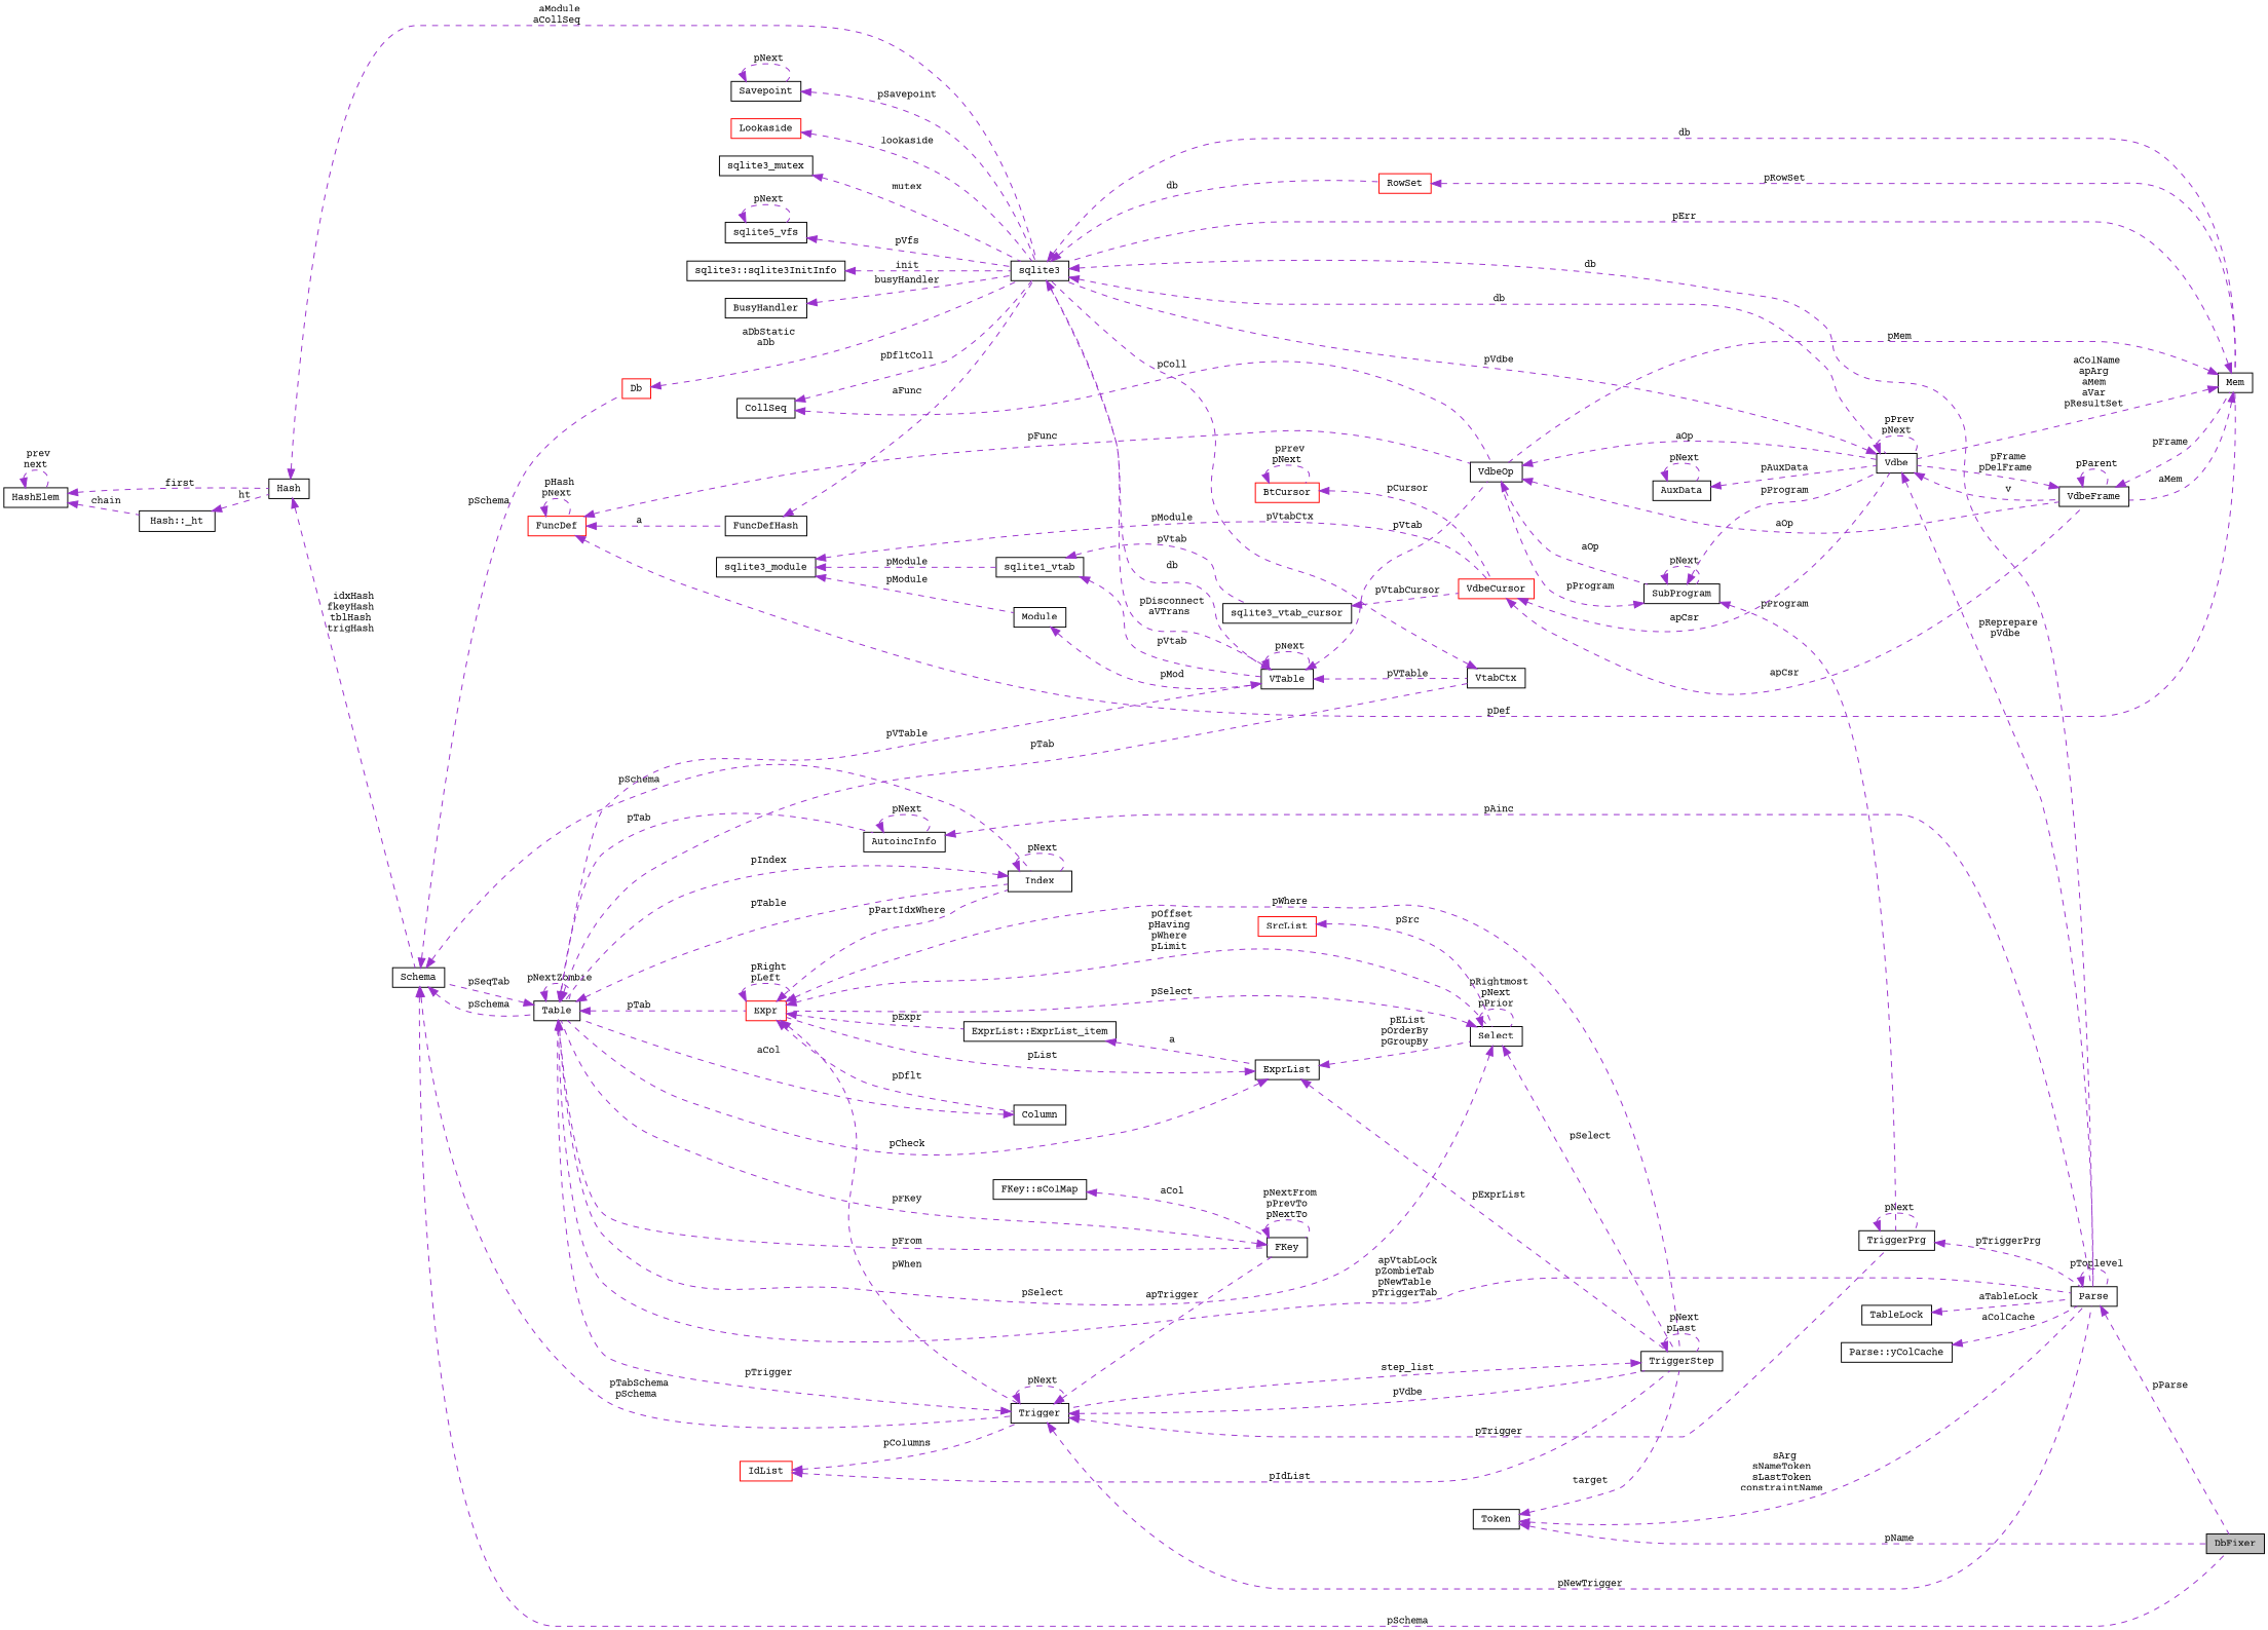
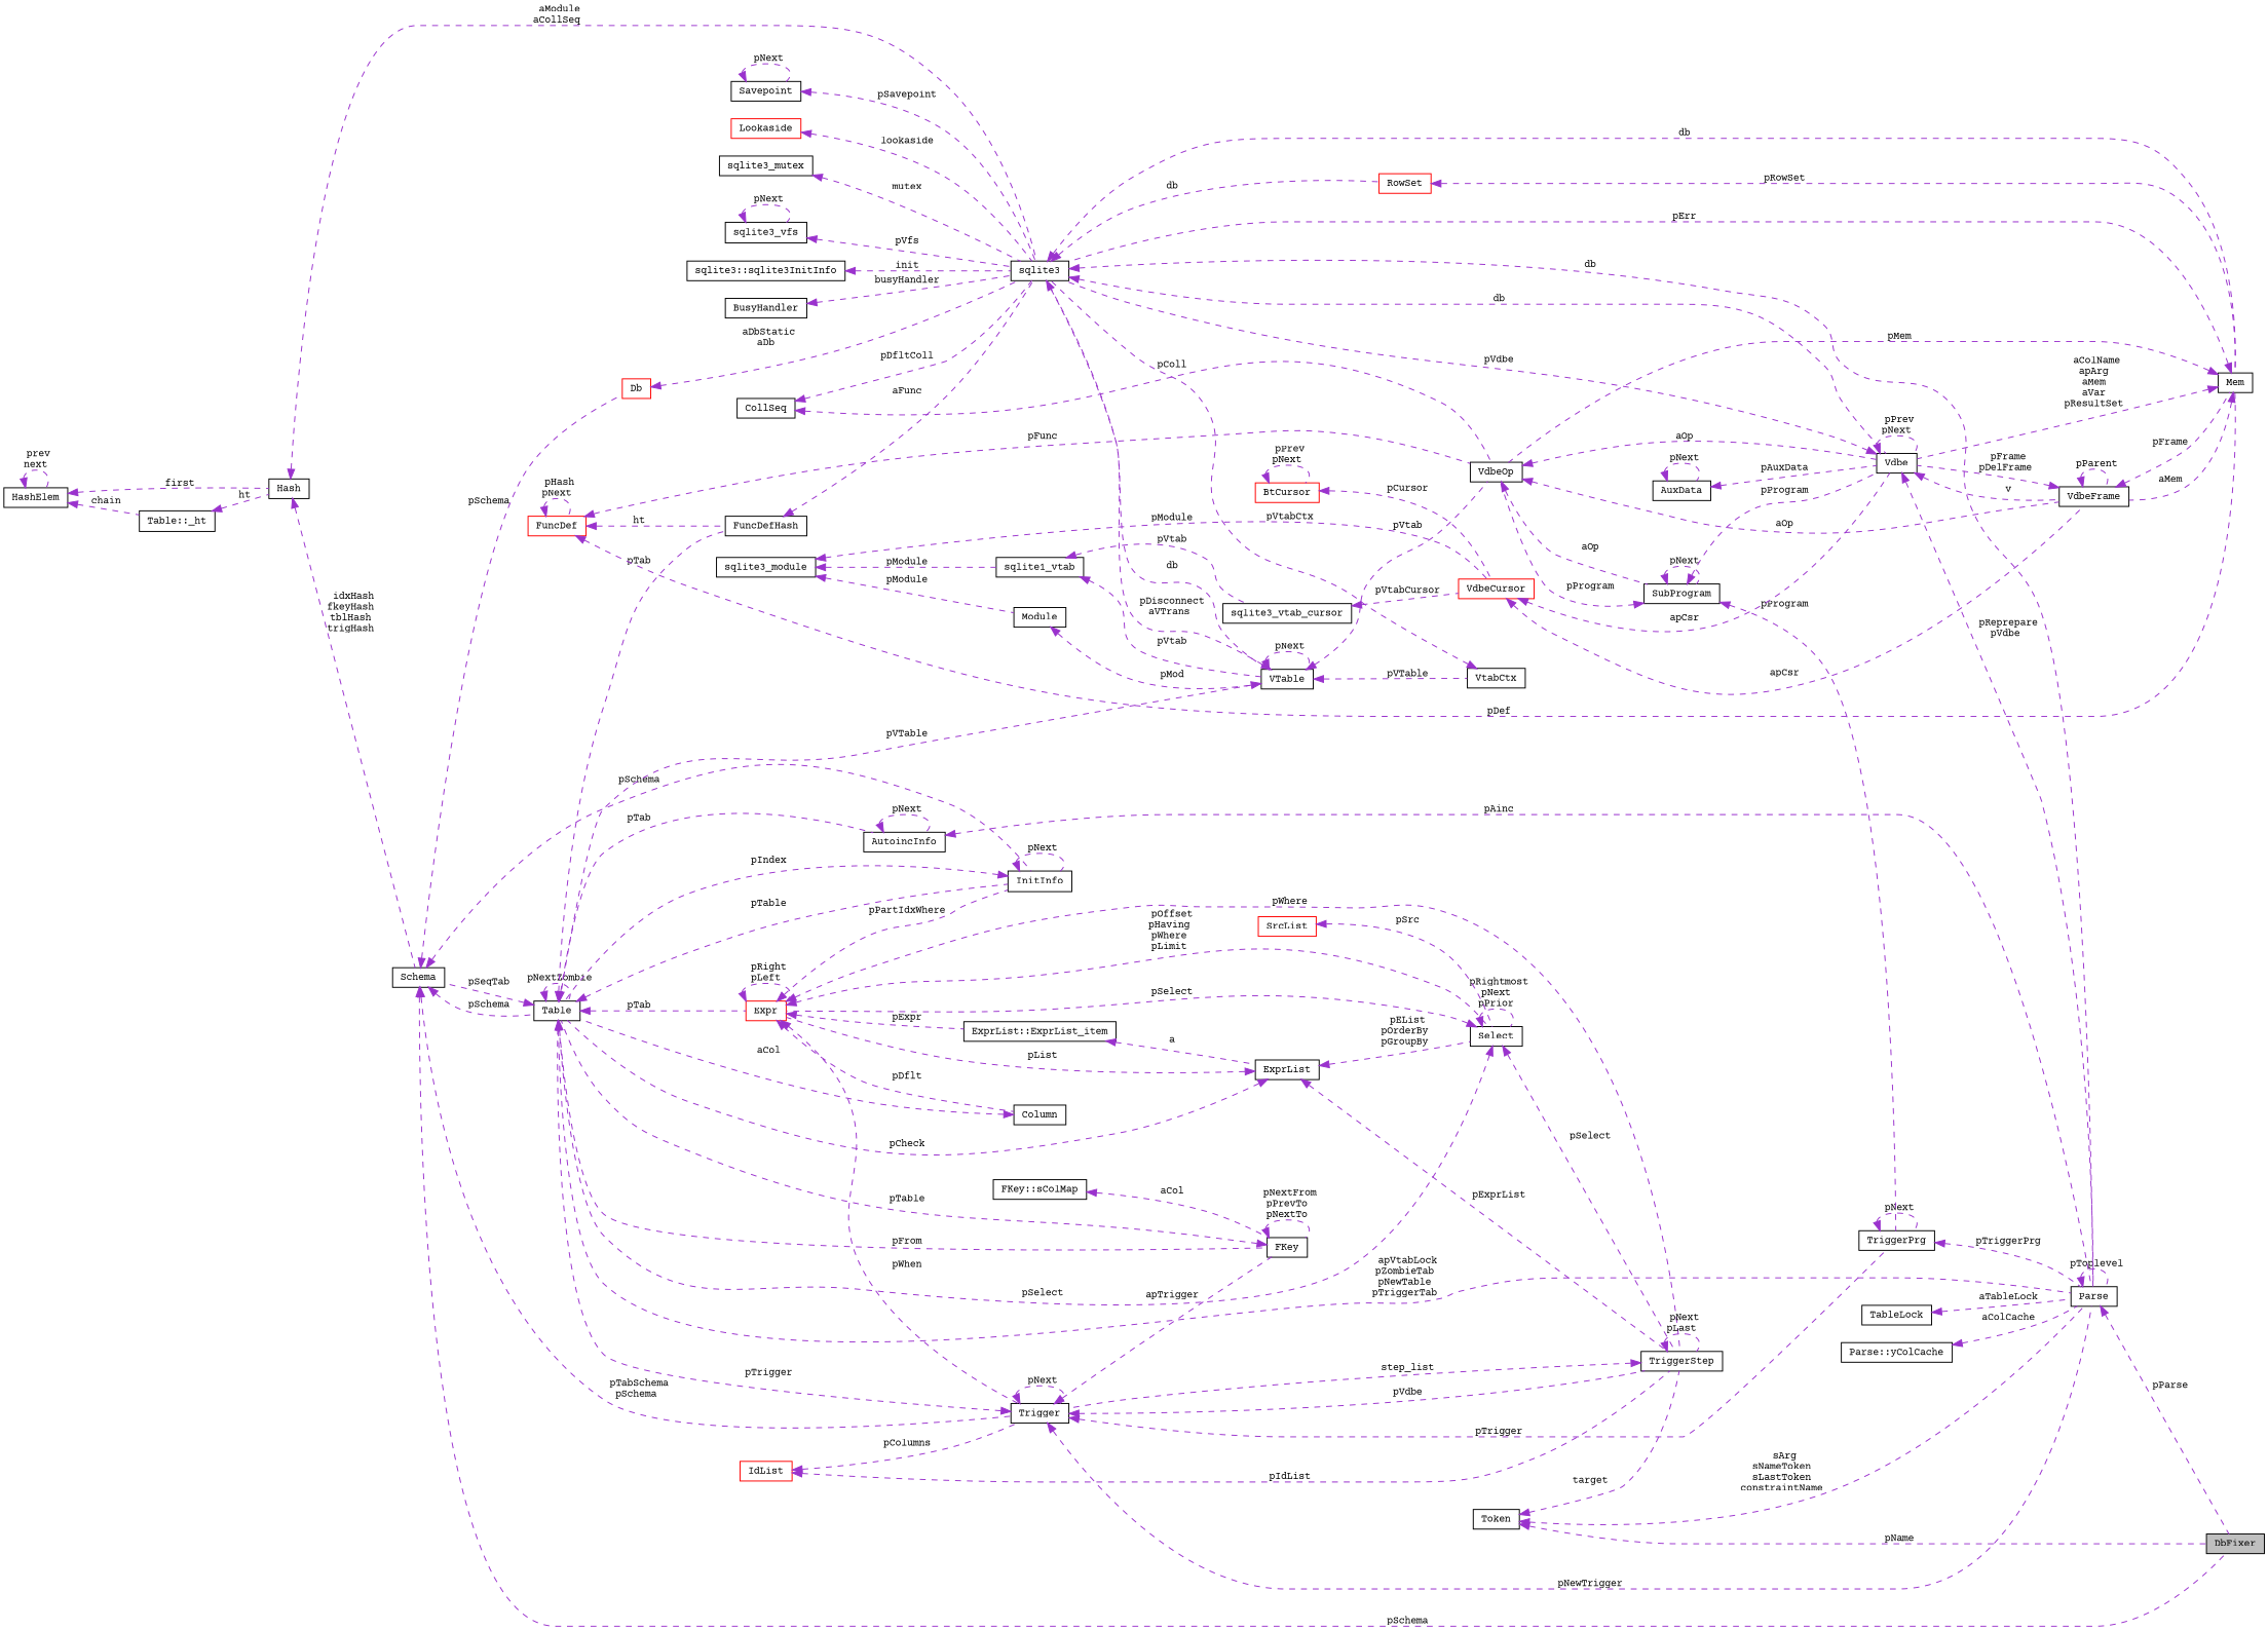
  digraph {
    fontname="Courier Prime"
    rankdir=LR
    node [color=black fillcolor=white fontname="Courier Prime" fontsize=10 shape=record style=filled]
    edge [color=darkorchid3 dir=back fontname="Courier Prime" fontsize=10 labelfontname=Helvetica labelfontsize=10 style=dashed]
    n1 [fillcolor=grey75 fontcolor=black height=0.2 label=DbFixer width=0.4]
    n2 [height=0.2 label=Schema width=0.4]
    n3 [height=0.2 label=Table width=0.4]
    n4 [height=0.2 label=Trigger width=0.4]
    n5 [color=red height=0.2 label=Db width=0.4]
-   n6 [height=0.2 label=Index width=0.4]
+   n6 [height=0.2 label=InitInfo width=0.4]
    n7 [color=red height=0.2 label=Expr width=0.4]
    n8 [height=0.2 label=FKey width=0.4]
    n9 [height=0.2 label=VtabCtx width=0.4]
    n10 [height=0.2 label=Parse width=0.4]
    n11 [height=0.2 label=AutoincInfo width=0.4]
    n12 [height=0.2 label=TriggerStep width=0.4]
    n13 [height=0.2 label=TriggerPrg width=0.4]
    n14 [height=0.2 label=sqlite3 width=0.4]
    n15 [height=0.2 label=Column width=0.4]
    n16 [height=0.2 label=Select width=0.4]
    n17 [height=0.2 label="ExprList::ExprList_item" width=0.4]
    n18 [height=0.2 label=ExprList width=0.4]
    n19 [color=red height=0.2 label=SrcList width=0.4]
    n20 [height=0.2 label="FKey::sColMap" width=0.4]
    n21 [height=0.2 label=Token width=0.4]
    n22 [color=red height=0.2 label=IdList width=0.4]
    n23 [height=0.2 label=VTable width=0.4]
    n24 [height=0.2 label=VdbeOp width=0.4]
    n25 [height=0.2 label=Mem width=0.4]
    n26 [height=0.2 label=Vdbe width=0.4]
    n27 [color=red height=0.2 label=RowSet width=0.4]
    n28 [height=0.2 label=VdbeFrame width=0.4]
    n29 [height=0.2 label=SubProgram width=0.4]
    n30 [height=0.2 label=AuxData width=0.4]
    n31 [height=0.2 label=CollSeq width=0.4]
    n32 [color=red height=0.2 label=FuncDef width=0.4]
    n33 [height=0.2 label=FuncDefHash width=0.4]
    n34 [color=red height=0.2 label=VdbeCursor width=0.4]
    n35 [color=red height=0.2 label=BtCursor width=0.4]
    n36 [height=0.2 label=sqlite3_module width=0.4]
    n37 [height=0.2 label=sqlite1_vtab width=0.4]
    n38 [height=0.2 label=Module width=0.4]
    n39 [height=0.2 label=sqlite3_vtab_cursor width=0.4]
    n40 [height=0.2 label=Savepoint width=0.4]
    n41 [color=red height=0.2 label=Lookaside width=0.4]
    n42 [height=0.2 label=sqlite3_mutex width=0.4]
-   n43 [height=0.2 label=sqlite5_vfs width=0.4]
+   n43 [height=0.2 label=sqlite3_vfs width=0.4]
    n44 [height=0.2 label="sqlite3::sqlite3InitInfo" width=0.4]
    n45 [height=0.2 label=BusyHandler width=0.4]
    n46 [height=0.2 label=Hash width=0.4]
-   n47 [height=0.2 label="Hash::_ht" width=0.4]
+   n47 [height=0.2 label="Table::_ht" width=0.4]
    n48 [height=0.2 label=HashElem width=0.4]
    n49 [height=0.2 label=TableLock width=0.4]
    n50 [height=0.2 label="Parse::yColCache" width=0.4]
    n2 -> n1 [label=" pSchema"]
    n2 -> n3 [label=" pSchema"]
    n2 -> n4 [label=" pTabSchema\npSchema"]
    n2 -> n5 [label=" pSchema"]
    n2 -> n6 [label=" pSchema"]
    n3 -> n2 [label=" pSeqTab"]
    n3 -> n3 [label=" pNextZombie"]
    n3 -> n6 [label=" pTable"]
    n3 -> n7 [label=" pTab"]
    n3 -> n8 [label=" pFrom"]
-   n3 -> n9 [label=" pTab"]
+   n3 -> n33 [label=" pTab"]
    n3 -> n10 [label=" apVtabLock\npZombieTab\npNewTable\npTriggerTab"]
    n3 -> n11 [label=" pTab"]
    n4 -> n3 [label=" pTrigger"]
    n4 -> n4 [label=" pNext"]
    n4 -> n8 [label=" apTrigger"]
    n4 -> n10 [label=" pNewTrigger"]
    n4 -> n12 [label=" pVdbe"]
    n4 -> n13 [label=" pTrigger"]
    n5 -> n14 [label=" aDbStatic\naDb"]
    n6 -> n3 [label=" pIndex"]
    n6 -> n6 [label=" pNext"]
    n7 -> n4 [label=" pWhen"]
    n7 -> n6 [label=" pPartIdxWhere"]
    n7 -> n7 [label=" pRight\npLeft"]
    n7 -> n12 [label=" pWhere"]
    n7 -> n15 [label=" pDflt"]
    n7 -> n16 [label=" pOffset\npHaving\npWhere\npLimit"]
    n7 -> n17 [label=" pExpr"]
-   n8 -> n3 [label=" pFKey"]
+   n8 -> n3 [label=" pTable"]
    n8 -> n8 [label=" pNextFrom\npPrevTo\npNextTo"]
    n9 -> n14 [label=" pVtabCtx"]
    n10 -> n1 [label=" pParse"]
    n10 -> n10 [label=" pToplevel"]
    n11 -> n10 [label=" pAinc"]
    n11 -> n11 [label=" pNext"]
    n12 -> n4 [label=" step_list"]
    n12 -> n12 [label=" pNext\npLast"]
    n13 -> n10 [label=" pTriggerPrg"]
    n13 -> n13 [label=" pNext"]
    n14 -> n10 [label=" db"]
    n14 -> n23 [label=" db"]
    n14 -> n25 [label=" db"]
    n14 -> n26 [label=" db"]
    n14 -> n27 [label=" db"]
    n15 -> n3 [label=" aCol"]
    n16 -> n3 [label=" pSelect"]
    n16 -> n7 [label=" pSelect"]
    n16 -> n12 [label=" pSelect"]
    n16 -> n16 [label=" pRightmost\npNext\npPrior"]
    n17 -> n18 [label=" a"]
    n18 -> n3 [label=" pCheck"]
    n18 -> n7 [label=" pList"]
    n18 -> n12 [label=" pExprList"]
    n18 -> n16 [label=" pEList\npOrderBy\npGroupBy"]
    n19 -> n16 [label=" pSrc"]
    n20 -> n8 [label=" aCol"]
    n21 -> n1 [label=" pName"]
    n21 -> n10 [label=" sArg\nsNameToken\nsLastToken\nconstraintName"]
    n21 -> n12 [label=" target"]
    n22 -> n4 [label=" pColumns"]
    n22 -> n12 [label=" pIdList"]
    n23 -> n3 [label=" pVTable"]
    n23 -> n9 [label=" pVTable"]
    n23 -> n14 [label=" pDisconnect\naVTrans"]
    n23 -> n23 [label=" pNext"]
    n23 -> n24 [label=" pVtab"]
    n24 -> n26 [label=" aOp"]
    n24 -> n28 [label=" aOp"]
    n24 -> n29 [label=" aOp"]
    n25 -> n14 [label=" pErr"]
    n25 -> n24 [label=" pMem"]
    n25 -> n26 [label=" aColName\napArg\naMem\naVar\npResultSet"]
    n25 -> n28 [label=" aMem"]
    n26 -> n10 [label=" pReprepare\npVdbe"]
    n26 -> n14 [label=" pVdbe"]
    n26 -> n26 [label=" pPrev\npNext"]
    n26 -> n28 [label=" v"]
    n27 -> n25 [label=" pRowSet"]
    n28 -> n25 [label=" pFrame"]
    n28 -> n26 [label=" pFrame\npDelFrame"]
    n28 -> n28 [label=" pParent"]
    n29 -> n13 [label=" pProgram"]
    n29 -> n24 [label=" pProgram"]
    n29 -> n26 [label=" pProgram"]
    n29 -> n29 [label=" pNext"]
    n30 -> n26 [label=" pAuxData"]
    n30 -> n30 [label=" pNext"]
    n31 -> n14 [label=" pDfltColl"]
    n31 -> n24 [label=" pColl"]
    n32 -> n24 [label=" pFunc"]
    n32 -> n25 [label=" pDef"]
    n32 -> n32 [label=" pHash\npNext"]
-   n32 -> n33 [label=" a"]
+   n32 -> n33 [label=" ht"]
    n33 -> n14 [label=" aFunc"]
    n34 -> n26 [label=" apCsr"]
    n34 -> n28 [label=" apCsr"]
    n35 -> n34 [label=" pCursor"]
    n35 -> n35 [label=" pPrev\npNext"]
    n36 -> n34 [label=" pModule"]
    n36 -> n37 [label=" pModule"]
    n36 -> n38 [label=" pModule"]
    n37 -> n23 [label=" pVtab"]
    n37 -> n39 [label=" pVtab"]
    n38 -> n23 [label=" pMod"]
    n39 -> n34 [label=" pVtabCursor"]
    n40 -> n14 [label=" pSavepoint"]
    n40 -> n40 [label=" pNext"]
    n41 -> n14 [label=" lookaside"]
    n42 -> n14 [label=" mutex"]
    n43 -> n14 [label=" pVfs"]
    n43 -> n43 [label=" pNext"]
    n44 -> n14 [label=" init"]
    n45 -> n14 [label=" busyHandler"]
    n46 -> n2 [label=" idxHash\nfkeyHash\ntblHash\ntrigHash"]
    n46 -> n14 [label=" aModule\naCollSeq"]
    n47 -> n46 [label=" ht"]
    n48 -> n46 [label=" first"]
    n48 -> n47 [label=" chain"]
    n48 -> n48 [label=" prev\nnext"]
    n49 -> n10 [label=" aTableLock"]
    n50 -> n10 [label=" aColCache"]
  }
